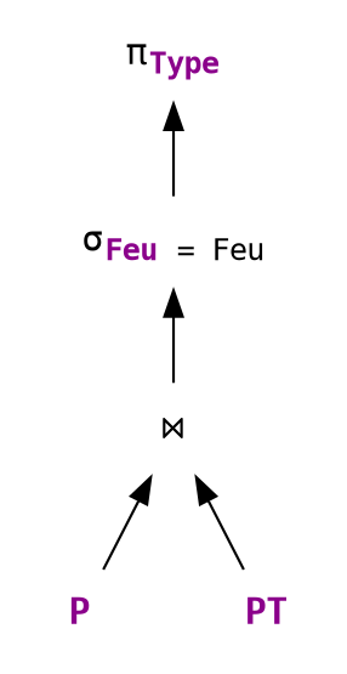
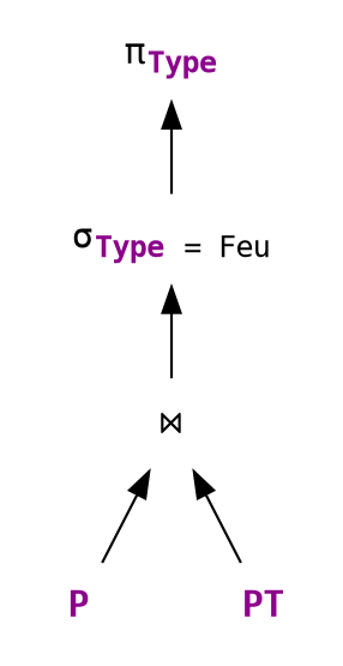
  digraph {
    rankdir=BT
    node [fontname=monospace shape=none]
    edge [color=black]
    n1 [fontcolor=darkmagenta label=<<b>P</b>>]
    n2 [label=<⋈>]
-   n3 [label=<σ<sub><font color="darkmagenta"><b>Feu</b></font> = Feu</sub>>]
+   n3 [label=<σ<sub><font color="darkmagenta"><b>Type</b></font> = Feu</sub>>]
    n4 [fontcolor=darkmagenta label=<<b>PT</b>>]
    n5 [label=<π<sub><font color="darkmagenta"><b>Type</b></font></sub>>]
    n1 -> n2
    n2 -> n3
    n3 -> n5
    n4 -> n2
  }
